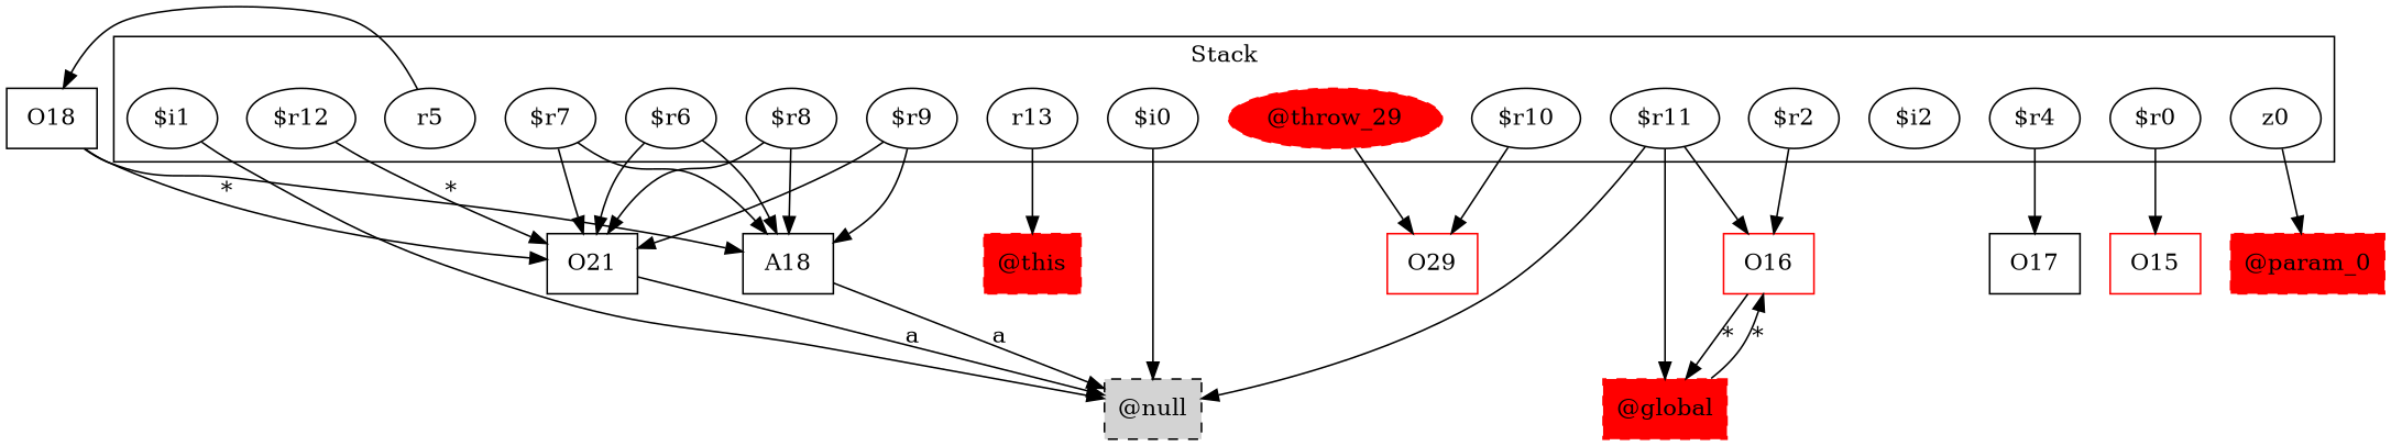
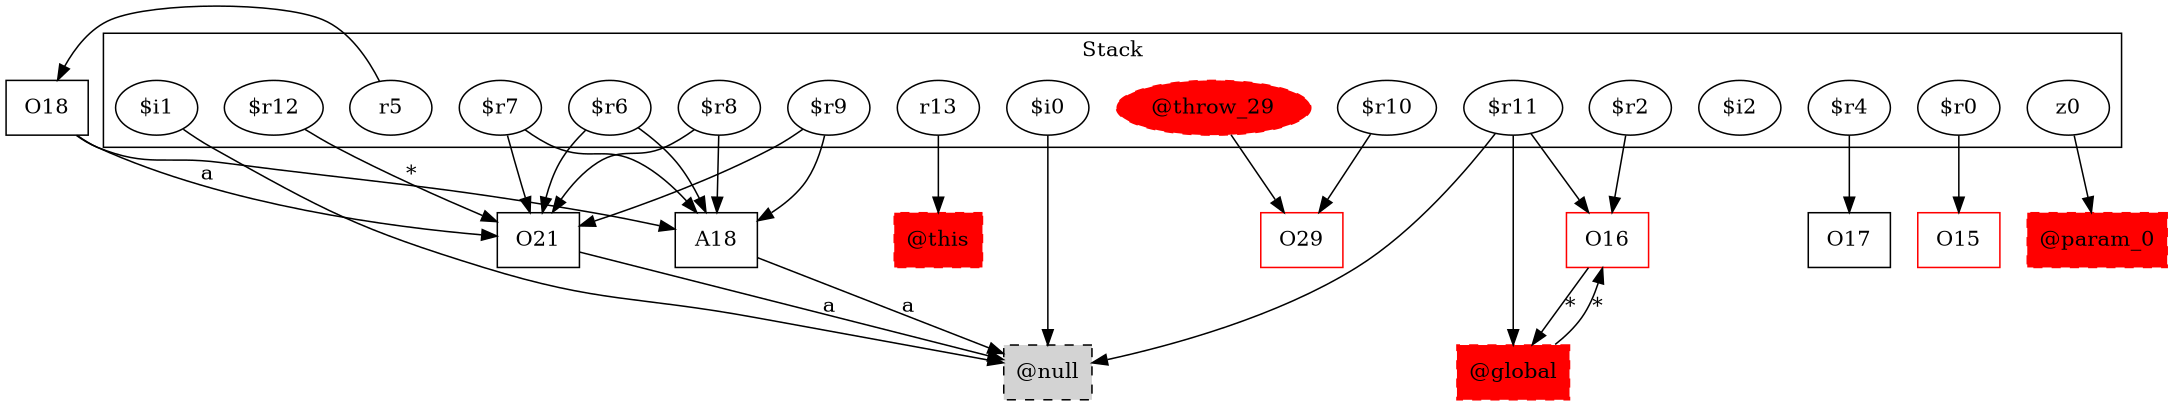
  digraph {
    rankDir=LR
    r13
    "$r12"
    "@throw_29" [color=red style="filled,dashed"]
    "$i2"
    "$r11"
    "$r10"
    "$r9"
    "$i0"
    "$i1"
    "$r7"
    "$r8"
    r5
    "$r6"
    "$r4"
    "$r2"
    "$r0"
    z0
    "@this" [color=red shape=box style="filled,dashed"]
    O21 [shape=box]
    O29 [color=red shape=box]
    "@null" [shape=box style="filled,dashed"]
    O16 [color=red shape=box]
    "@global" [color=red shape=box style="filled,dashed"]
    A18 [shape=box]
    O18 [shape=box]
    O17 [shape=box]
    O15 [color=red shape=box]
    "@param_0" [color=red shape=box style="filled,dashed"]
    subgraph cluster_1 {
      label=Stack
      r13
      "$r12"
      "@throw_29"
      "$i2"
      "$r11"
      "$r10"
      "$r9"
      "$i0"
      "$i1"
      "$r7"
      "$r8"
      r5
      "$r6"
      "$r4"
      "$r2"
      "$r0"
      z0
    }
    r13 -> "@this"
    "$r12" -> O21
    "@throw_29" -> O29
    "$r11" -> "@null"
    "$r11" -> O16
    "$r11" -> "@global"
    "$r10" -> O29
    "$r9" -> O21
    "$r9" -> A18
    "$i0" -> "@null"
    "$i1" -> "@null"
    "$r7" -> O21
    "$r7" -> A18
    "$r8" -> O21
    "$r8" -> A18
    r5 -> O18
    "$r6" -> O21
    "$r6" -> A18
    "$r4" -> O17
    "$r2" -> O16
    "$r0" -> O15
    z0 -> "@param_0"
    O21 -> "@null" [label=a weight=0.2]
    O16 -> "@global" [label="*" weight=0.2]
    "@global" -> O16 [label="*" weight=0.2]
    A18 -> "@null" [label=a weight=0.2]
-   O18 -> O21 [label="*" weight=0.2]
+   O18 -> O21 [label=a weight=0.2]
    O18 -> A18 [label="*" weight=0.2]
  }
